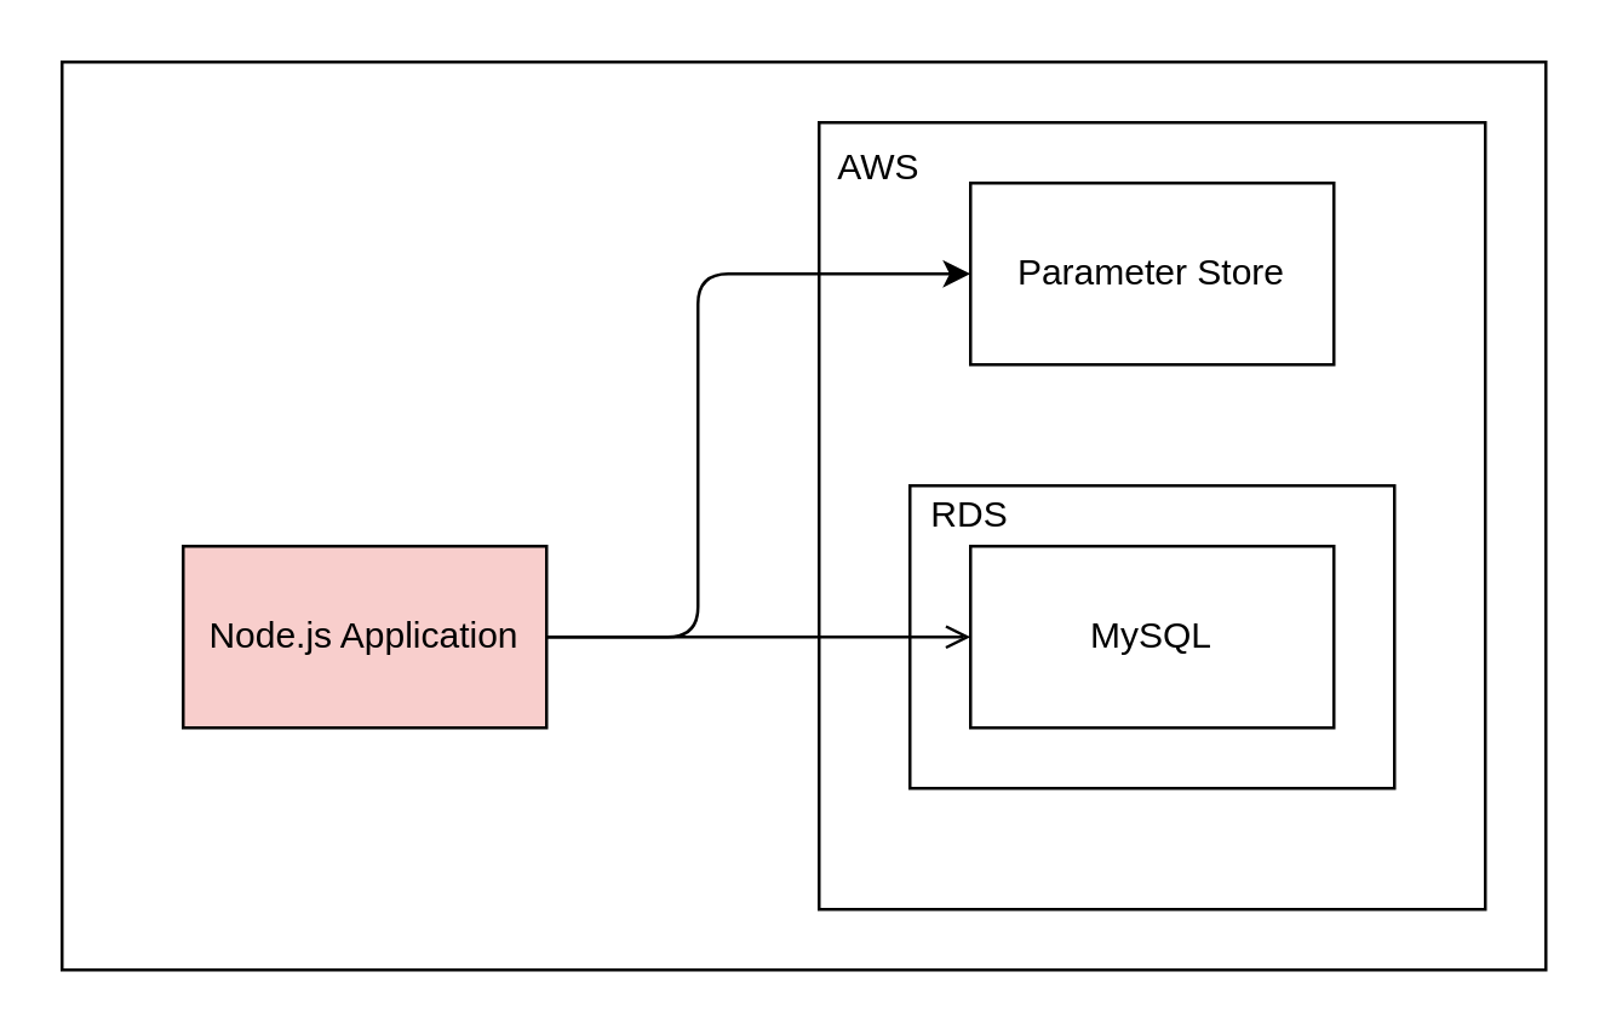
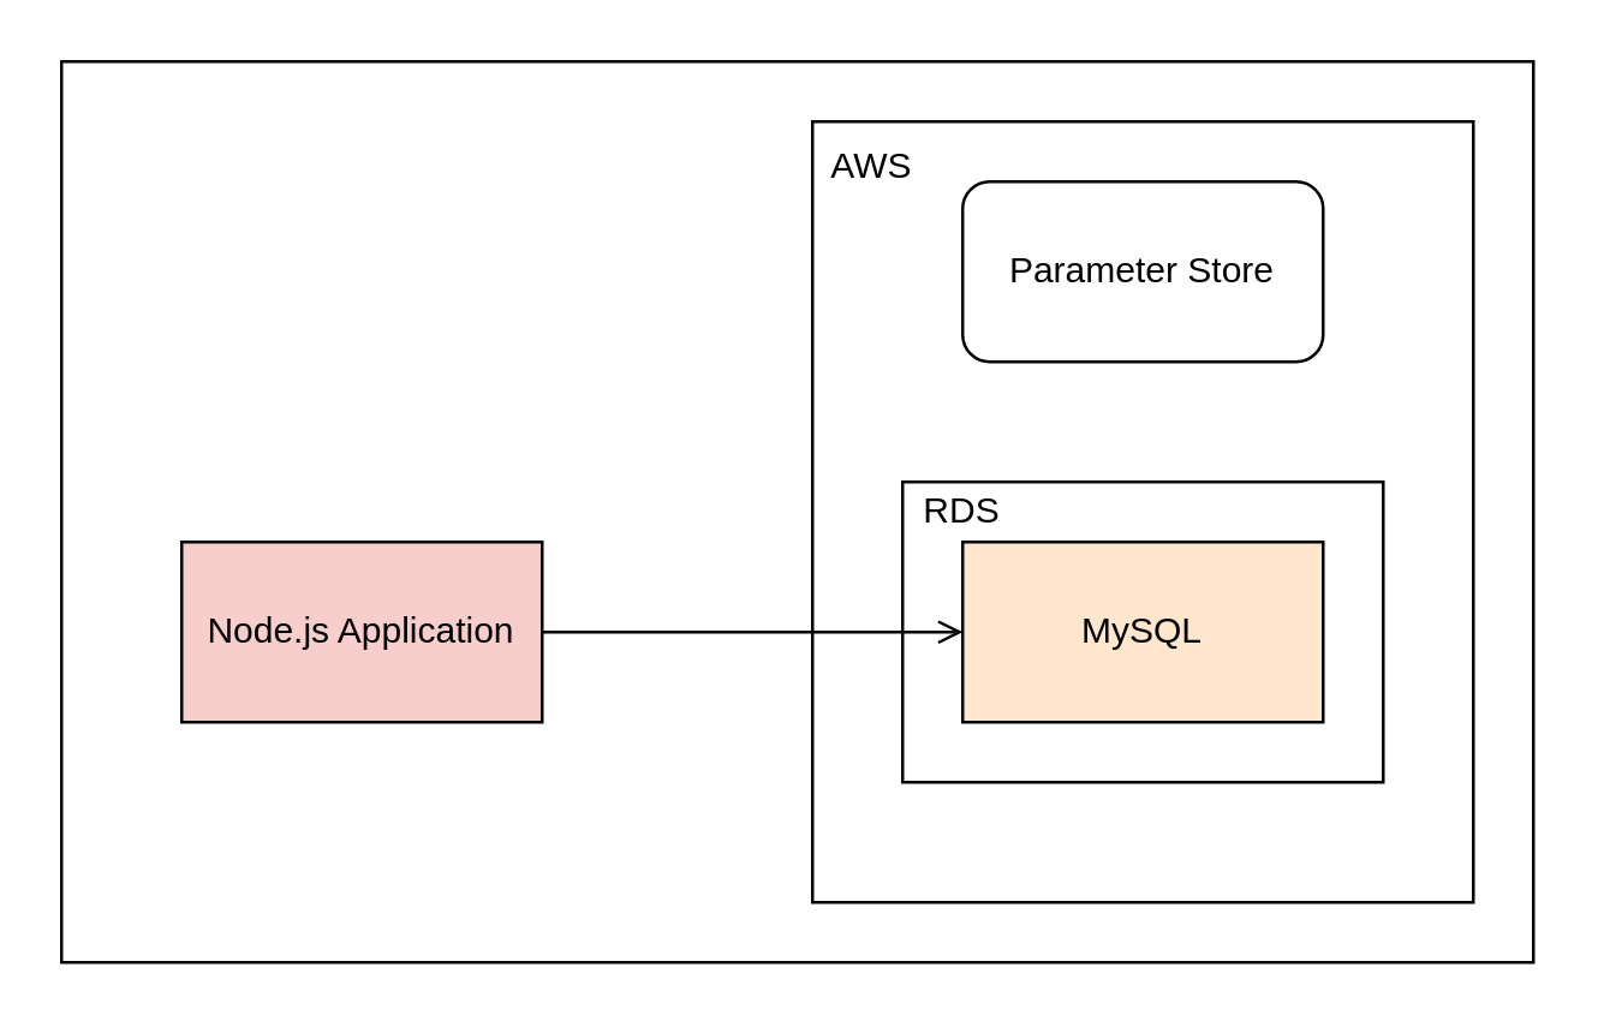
  <mxCell id="0" />
  <mxCell id="1" parent="0" />
  <mxCell id="2" value="" style="rounded=0;whiteSpace=wrap;html=1;" vertex="1" parent="1"><mxGeometry x="20" y="20" width="490" height="300" as="geometry" /></mxCell>
  <mxCell id="3" value="" style="rounded=0;whiteSpace=wrap;html=1;" vertex="1" parent="1"><mxGeometry x="270" y="40" width="220" height="260" as="geometry" /></mxCell>
  <mxCell id="4" value="" style="rounded=0;whiteSpace=wrap;html=1;" vertex="1" parent="1"><mxGeometry x="300" y="160" width="160" height="100" as="geometry" /></mxCell>
  <mxCell id="5" style="edgeStyle=none;html=1;endArrow=open;" edge="1" parent="1" source="7" target="8"><mxGeometry relative="1" as="geometry" /></mxCell>
- <mxCell id="6" style="edgeStyle=orthogonalEdgeStyle;html=1;entryX=0;entryY=0.5;entryDx=0;entryDy=0;" edge="1" parent="1" source="7" target="9"><mxGeometry relative="1" as="geometry"><Array as="points"><mxPoint x="230" y="210" /><mxPoint x="230" y="90" /></Array></mxGeometry></mxCell>
  <mxCell id="7" value="Node.js Application" style="rounded=0;whiteSpace=wrap;html=1;fillColor=#f8cecc;" vertex="1" parent="1"><mxGeometry x="60" y="180" width="120" height="60" as="geometry" /></mxCell>
- <mxCell id="8" value="MySQL" style="rounded=0;whiteSpace=wrap;html=1;" vertex="1" parent="1"><mxGeometry x="320" y="180" width="120" height="60" as="geometry" /></mxCell>
- <mxCell id="9" value="Parameter Store" style="rounded=0;whiteSpace=wrap;html=1;" vertex="1" parent="1"><mxGeometry x="320" y="60" width="120" height="60" as="geometry" /></mxCell>
+ <mxCell id="8" value="MySQL" style="rounded=0;whiteSpace=wrap;html=1;fillColor=#ffe6cc;" vertex="1" parent="1"><mxGeometry x="320" y="180" width="120" height="60" as="geometry" /></mxCell>
+ <mxCell id="9" value="Parameter Store" style="whiteSpace=wrap;html=1;rounded=1;" vertex="1" parent="1"><mxGeometry x="320" y="60" width="120" height="60" as="geometry" /></mxCell>
  <mxCell id="10" value="AWS" style="text;html=1;strokeColor=none;fillColor=none;align=center;verticalAlign=middle;whiteSpace=wrap;rounded=0;" vertex="1" parent="1"><mxGeometry x="260" y="40" width="60" height="30" as="geometry" /></mxCell>
  <mxCell id="11" value="RDS" style="text;html=1;strokeColor=none;fillColor=none;align=center;verticalAlign=middle;whiteSpace=wrap;rounded=0;" vertex="1" parent="1"><mxGeometry x="290" y="155" width="60" height="30" as="geometry" /></mxCell>
